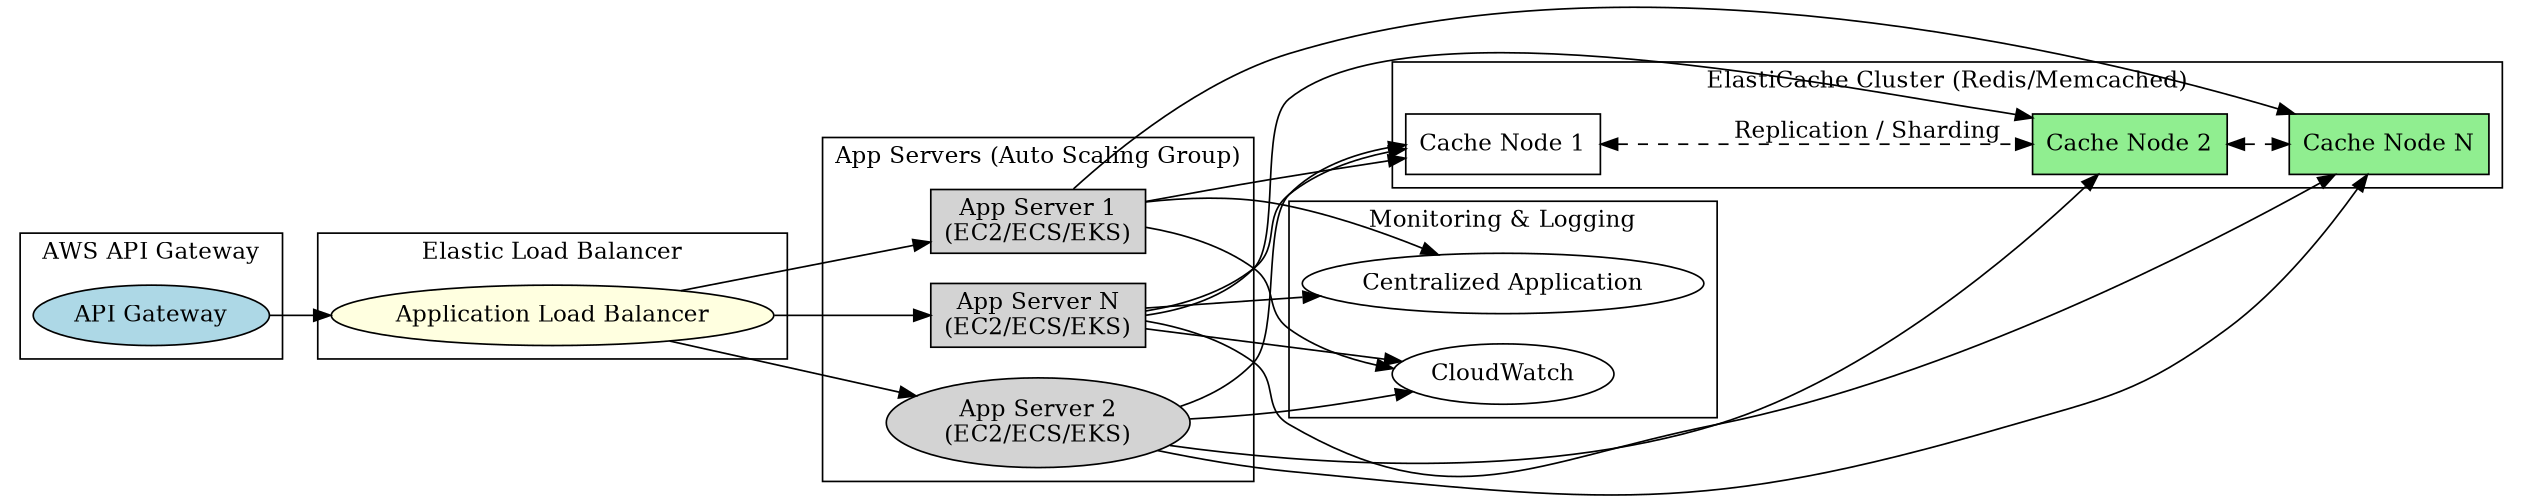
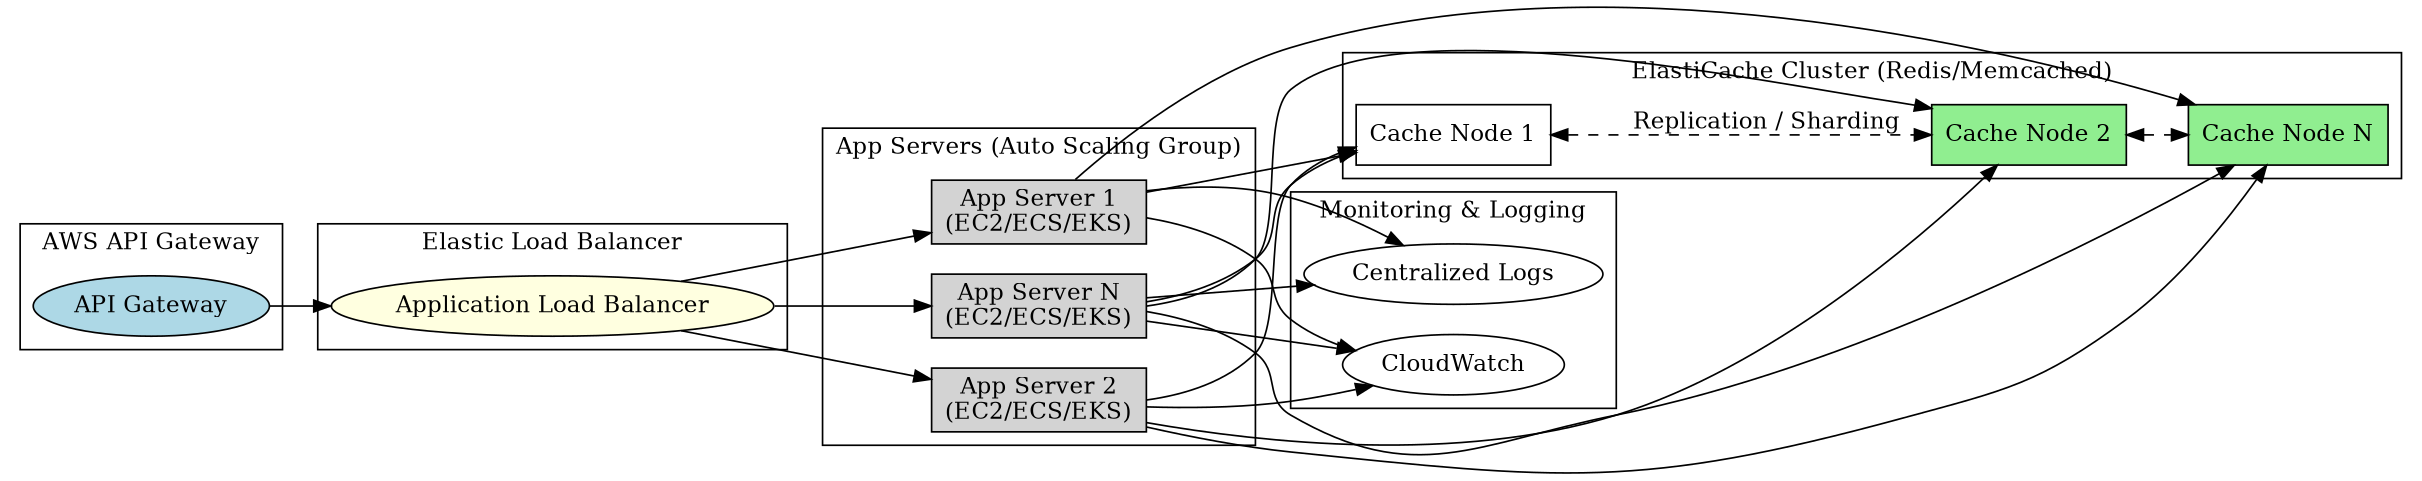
  digraph {
    rankdir=LR
    node [fillcolor=lightgray shape=box style=filled]
    n1 [fillcolor=lightyellow label="Application Load Balancer" shape=ellipse]
    n2 [fillcolor=lightblue label="API Gateway" shape=ellipse]
    n3 [label="App Server 1\n(EC2/ECS/EKS)"]
-   n4 [label="App Server 2\n(EC2/ECS/EKS)" shape=ellipse]
+   n4 [label="App Server 2\n(EC2/ECS/EKS)"]
    n5 [label="App Server N\n(EC2/ECS/EKS)"]
    n6 [fillcolor=white label="Cache Node 1"]
    n7 [fillcolor=lightgreen label="Cache Node 2"]
    n8 [fillcolor=lightgreen label="Cache Node N"]
    n9 [fillcolor=white label=CloudWatch shape=ellipse]
-   n10 [fillcolor=white label="Centralized Application" shape=ellipse]
+   n10 [fillcolor=white label="Centralized Logs" shape=ellipse]
    subgraph cluster_1 {
      label="Elastic Load Balancer"
      n1
    }
    subgraph cluster_2 {
      label="AWS API Gateway"
      n2
    }
    subgraph cluster_3 {
      label="App Servers (Auto Scaling Group)"
      n3
      n4
      n5
    }
    subgraph cluster_4 {
      label="ElastiCache Cluster (Redis/Memcached)"
      n6
      n7
      n8
    }
    subgraph cluster_5 {
      label="Monitoring & Logging"
      n9
      n10
    }
    n1 -> n3
    n1 -> n4
    n1 -> n5
    n2 -> n1
    n3 -> n6
    n3 -> n8
    n3 -> n9
    n3 -> n10
    n4 -> n6
    n4 -> n7
    n4 -> n8
    n4 -> n9
    n5 -> n6
    n5 -> n7
    n5 -> n8
    n5 -> n9
    n5 -> n10
    n6 -> n7 [dir=both label="Replication / Sharding" style=dashed]
    n7 -> n8 [dir=both style=dashed]
  }
